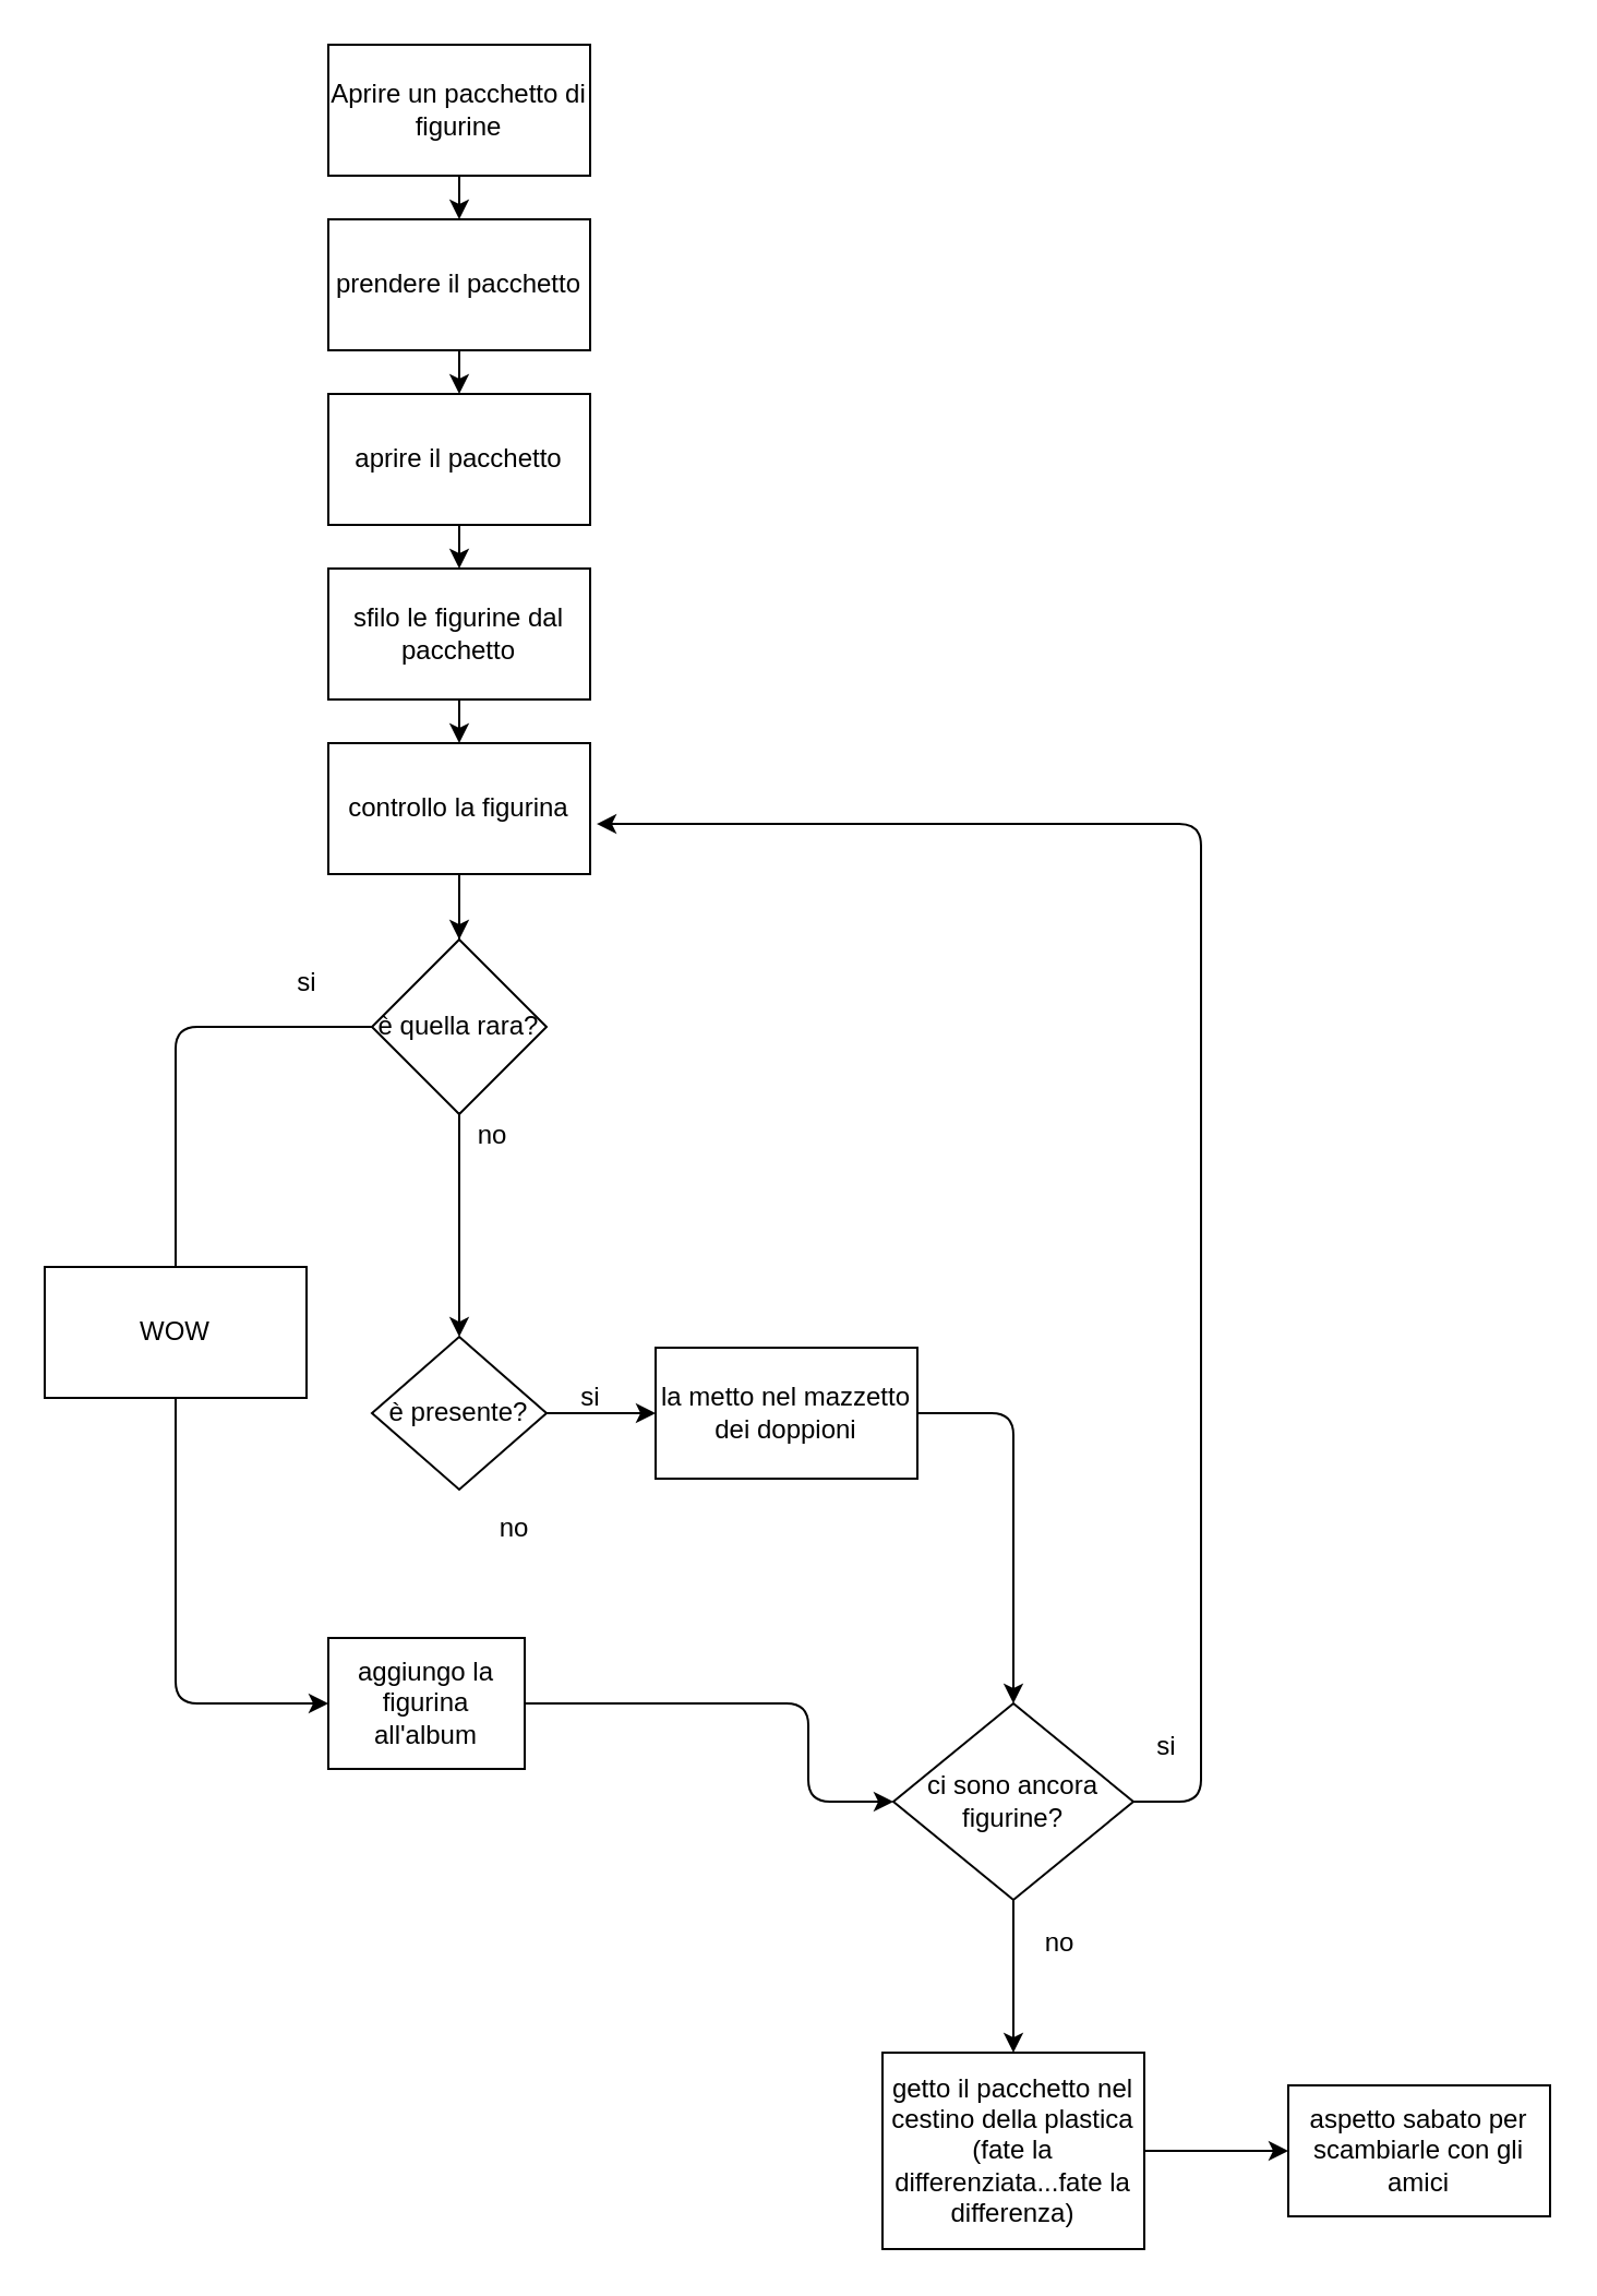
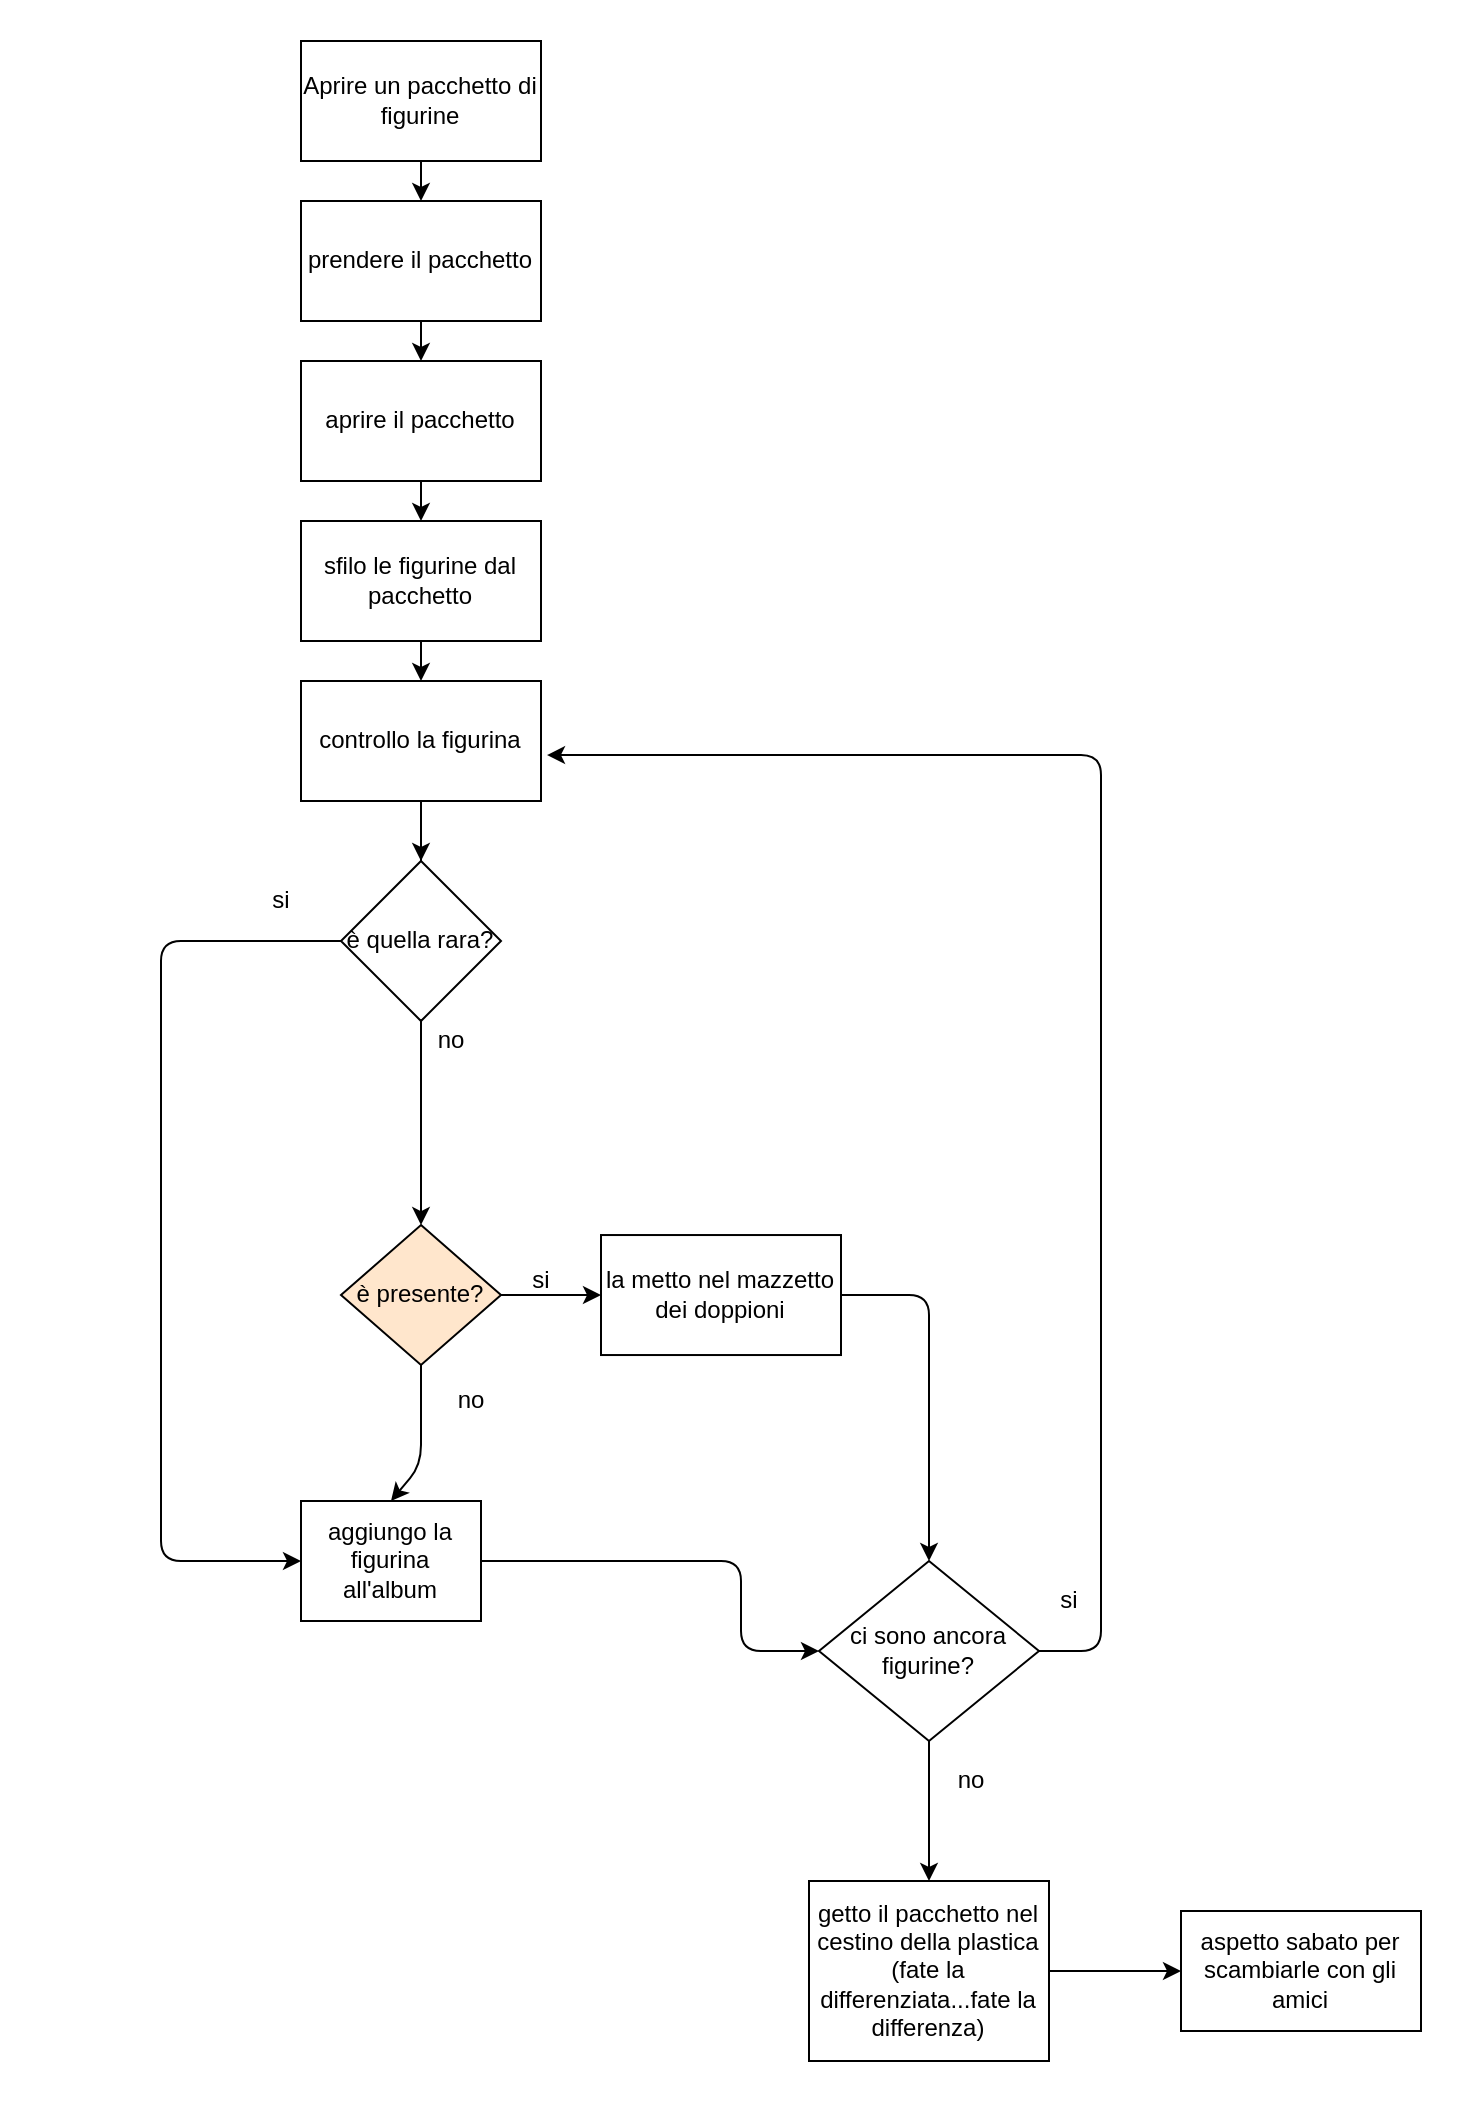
  <mxCell id="0" />
  <mxCell id="1" parent="0" />
  <mxCell id="2" value="" style="edgeStyle=none;html=1;" edge="1" parent="1" target="5"><mxGeometry relative="1" as="geometry"><mxPoint x="210" y="80" as="sourcePoint" /></mxGeometry></mxCell>
  <mxCell id="3" value="Aprire un pacchetto di figurine" style="rounded=0;whiteSpace=wrap;html=1;" vertex="1" parent="1"><mxGeometry x="150" y="20" width="120" height="60" as="geometry" /></mxCell>
  <mxCell id="4" value="" style="edgeStyle=none;html=1;" edge="1" parent="1" source="5" target="7"><mxGeometry relative="1" as="geometry" /></mxCell>
  <mxCell id="5" value="prendere il pacchetto" style="rounded=0;whiteSpace=wrap;html=1;" vertex="1" parent="1"><mxGeometry x="150" y="100" width="120" height="60" as="geometry" /></mxCell>
  <mxCell id="6" value="" style="edgeStyle=none;html=1;" edge="1" parent="1" source="7" target="9"><mxGeometry relative="1" as="geometry" /></mxCell>
  <mxCell id="7" value="aprire il pacchetto" style="rounded=0;whiteSpace=wrap;html=1;" vertex="1" parent="1"><mxGeometry x="150" y="180" width="120" height="60" as="geometry" /></mxCell>
  <mxCell id="8" value="" style="edgeStyle=none;html=1;" edge="1" parent="1" source="9" target="11"><mxGeometry relative="1" as="geometry" /></mxCell>
  <mxCell id="9" value="sfilo le figurine dal pacchetto" style="whiteSpace=wrap;html=1;rounded=0;" vertex="1" parent="1"><mxGeometry x="150" y="260" width="120" height="60" as="geometry" /></mxCell>
  <mxCell id="10" value="" style="edgeStyle=none;html=1;startArrow=none;" edge="1" parent="1" source="27" target="12"><mxGeometry relative="1" as="geometry"><mxPoint x="210" y="422.02" as="sourcePoint" /></mxGeometry></mxCell>
  <mxCell id="11" value="controllo la figurina" style="whiteSpace=wrap;html=1;rounded=0;" vertex="1" parent="1"><mxGeometry x="150" y="340" width="120" height="60" as="geometry" /></mxCell>
- <mxCell id="12" value="è presente?" style="rhombus;whiteSpace=wrap;html=1;rounded=0;" vertex="1" parent="1"><mxGeometry x="170" y="612.02" width="80" height="70" as="geometry" /></mxCell>
+ <mxCell id="12" value="è presente?" style="rhombus;whiteSpace=wrap;html=1;rounded=0;fillColor=#ffe6cc;" vertex="1" parent="1"><mxGeometry x="170" y="612.02" width="80" height="70" as="geometry" /></mxCell>
+ <mxCell id="13" value="" style="endArrow=classic;html=1;exitX=0.5;exitY=1;exitDx=0;exitDy=0;entryX=0.5;entryY=0;entryDx=0;entryDy=0;" edge="1" parent="1" source="12" target="18"><mxGeometry width="50" height="50" relative="1" as="geometry"><mxPoint x="500" y="502.02" as="sourcePoint" /><mxPoint x="210" y="672.02" as="targetPoint" /><Array as="points"><mxPoint x="210" y="732.02" /></Array></mxGeometry></mxCell>
  <mxCell id="14" value="" style="endArrow=classic;html=1;exitX=1;exitY=0.5;exitDx=0;exitDy=0;entryX=0;entryY=0.5;entryDx=0;entryDy=0;" edge="1" parent="1" source="12" target="17"><mxGeometry width="50" height="50" relative="1" as="geometry"><mxPoint x="500" y="502.02" as="sourcePoint" /><mxPoint x="290" y="607.02" as="targetPoint" /></mxGeometry></mxCell>
  <mxCell id="15" value="no" style="text;html=1;align=center;verticalAlign=middle;resizable=0;points=[];autosize=1;strokeColor=none;fillColor=none;" vertex="1" parent="1"><mxGeometry x="220" y="690" width="30" height="20" as="geometry" /></mxCell>
  <mxCell id="16" value="si" style="text;html=1;align=center;verticalAlign=middle;resizable=0;points=[];autosize=1;strokeColor=none;fillColor=none;" vertex="1" parent="1"><mxGeometry x="260" y="630" width="20" height="20" as="geometry" /></mxCell>
  <mxCell id="17" value="la metto nel mazzetto dei doppioni" style="rounded=0;whiteSpace=wrap;html=1;" vertex="1" parent="1"><mxGeometry x="300" y="617.02" width="120" height="60" as="geometry" /></mxCell>
  <mxCell id="18" value="aggiungo la figurina all'album" style="rounded=0;whiteSpace=wrap;html=1;" vertex="1" parent="1"><mxGeometry x="150" y="750" width="90" height="60" as="geometry" /></mxCell>
  <mxCell id="19" style="edgeStyle=none;html=1;exitX=0.5;exitY=1;exitDx=0;exitDy=0;entryX=0.5;entryY=0;entryDx=0;entryDy=0;" edge="1" parent="1" source="20" target="26"><mxGeometry relative="1" as="geometry"><mxPoint x="465" y="850" as="targetPoint" /></mxGeometry></mxCell>
  <mxCell id="20" value="ci sono ancora figurine?" style="rhombus;whiteSpace=wrap;html=1;" vertex="1" parent="1"><mxGeometry x="409" y="780" width="110" height="90" as="geometry" /></mxCell>
  <mxCell id="21" value="" style="endArrow=classic;html=1;exitX=1;exitY=0.5;exitDx=0;exitDy=0;entryX=0.5;entryY=0;entryDx=0;entryDy=0;" edge="1" parent="1" source="17" target="20"><mxGeometry width="50" height="50" relative="1" as="geometry"><mxPoint x="500" y="492.02" as="sourcePoint" /><mxPoint x="550" y="442.02" as="targetPoint" /><Array as="points"><mxPoint x="464" y="647" /></Array></mxGeometry></mxCell>
  <mxCell id="22" value="" style="endArrow=classic;html=1;exitX=1;exitY=0.5;exitDx=0;exitDy=0;entryX=0;entryY=0.5;entryDx=0;entryDy=0;" edge="1" parent="1" source="18" target="20"><mxGeometry width="50" height="50" relative="1" as="geometry"><mxPoint x="270" y="802.02" as="sourcePoint" /><mxPoint x="550" y="442.02" as="targetPoint" /><Array as="points"><mxPoint x="370" y="780" /><mxPoint x="370" y="825" /></Array></mxGeometry></mxCell>
  <mxCell id="23" value="" style="endArrow=classic;html=1;exitX=1;exitY=0.5;exitDx=0;exitDy=0;entryX=1.025;entryY=0.617;entryDx=0;entryDy=0;entryPerimeter=0;" edge="1" parent="1" source="20" target="11"><mxGeometry width="50" height="50" relative="1" as="geometry"><mxPoint x="550" y="662.02" as="sourcePoint" /><mxPoint x="280" y="380" as="targetPoint" /><Array as="points"><mxPoint x="550" y="825" /><mxPoint x="550" y="377" /></Array></mxGeometry></mxCell>
  <mxCell id="24" value="no" style="text;html=1;align=center;verticalAlign=middle;resizable=0;points=[];autosize=1;strokeColor=none;fillColor=none;" vertex="1" parent="1"><mxGeometry x="470" y="880" width="30" height="20" as="geometry" /></mxCell>
  <mxCell id="25" value="si" style="text;html=1;align=center;verticalAlign=middle;resizable=0;points=[];autosize=1;strokeColor=none;fillColor=none;" vertex="1" parent="1"><mxGeometry x="524" y="790" width="20" height="20" as="geometry" /></mxCell>
  <mxCell id="26" value="getto il pacchetto nel cestino della plastica&lt;br&gt;(fate la differenziata...fate la differenza)" style="rounded=0;whiteSpace=wrap;html=1;" vertex="1" parent="1"><mxGeometry x="404" y="940" width="120" height="90" as="geometry" /></mxCell>
  <mxCell id="27" value="è quella rara?" style="rhombus;whiteSpace=wrap;html=1;" vertex="1" parent="1"><mxGeometry x="170" y="430" width="80" height="80" as="geometry" /></mxCell>
  <mxCell id="28" value="" style="edgeStyle=none;html=1;endArrow=none;" edge="1" parent="1" target="27"><mxGeometry relative="1" as="geometry"><mxPoint x="210" y="422.02" as="sourcePoint" /><mxPoint x="210" y="612.02" as="targetPoint" /></mxGeometry></mxCell>
  <mxCell id="29" value="" style="endArrow=classic;html=1;exitX=0.5;exitY=1;exitDx=0;exitDy=0;" edge="1" parent="1" source="11" target="27"><mxGeometry width="50" height="50" relative="1" as="geometry"><mxPoint x="500" y="590" as="sourcePoint" /><mxPoint x="550" y="540" as="targetPoint" /></mxGeometry></mxCell>
  <mxCell id="30" value="si" style="text;html=1;align=center;verticalAlign=middle;resizable=0;points=[];autosize=1;strokeColor=none;fillColor=none;" vertex="1" parent="1"><mxGeometry x="130" y="440" width="20" height="20" as="geometry" /></mxCell>
  <mxCell id="31" value="no" style="text;html=1;align=center;verticalAlign=middle;resizable=0;points=[];autosize=1;strokeColor=none;fillColor=none;" vertex="1" parent="1"><mxGeometry x="210" y="510" width="30" height="20" as="geometry" /></mxCell>
  <mxCell id="32" value="" style="endArrow=classic;html=1;exitX=0;exitY=0.5;exitDx=0;exitDy=0;entryX=0;entryY=0.5;entryDx=0;entryDy=0;" edge="1" parent="1" source="27" target="18"><mxGeometry width="50" height="50" relative="1" as="geometry"><mxPoint x="500" y="620" as="sourcePoint" /><mxPoint x="130" y="800" as="targetPoint" /><Array as="points"><mxPoint x="80" y="470" /><mxPoint x="80" y="780" /></Array></mxGeometry></mxCell>
- <mxCell id="33" value="WOW" style="rounded=0;whiteSpace=wrap;html=1;" vertex="1" parent="1"><mxGeometry x="20" y="580" width="120" height="60" as="geometry" /></mxCell>
  <mxCell id="34" value="aspetto sabato per scambiarle con gli amici" style="rounded=0;whiteSpace=wrap;html=1;" vertex="1" parent="1"><mxGeometry x="590" y="955" width="120" height="60" as="geometry" /></mxCell>
  <mxCell id="35" value="" style="endArrow=classic;html=1;exitX=1;exitY=0.5;exitDx=0;exitDy=0;entryX=0;entryY=0.5;entryDx=0;entryDy=0;" edge="1" parent="1" source="26" target="34"><mxGeometry width="50" height="50" relative="1" as="geometry"><mxPoint x="500" y="640" as="sourcePoint" /><mxPoint x="550" y="590" as="targetPoint" /></mxGeometry></mxCell>
